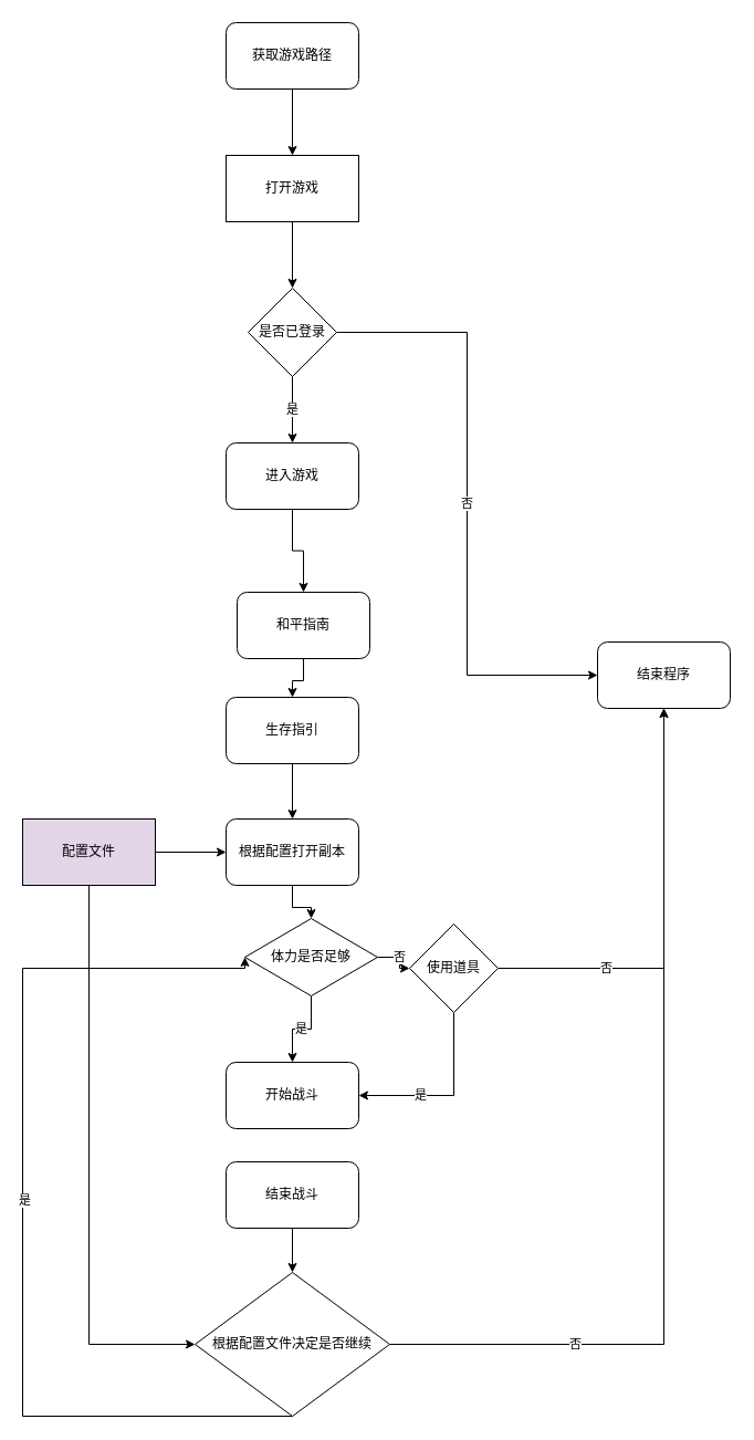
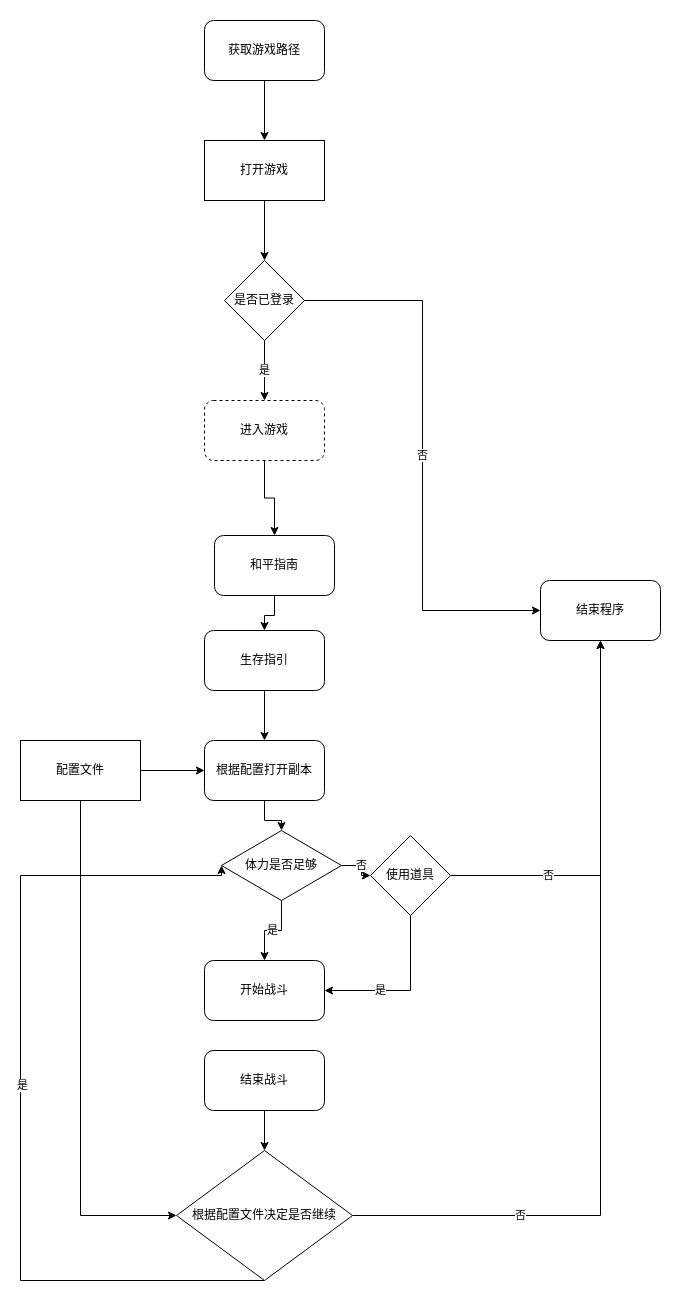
  <mxCell id="0" />
  <mxCell id="1" parent="0" />
  <mxCell id="2" value="" style="edgeStyle=orthogonalEdgeStyle;rounded=0;orthogonalLoop=1;jettySize=auto;html=1;" edge="1" parent="1" source="3" target="11"><mxGeometry relative="1" as="geometry" /></mxCell>
  <mxCell id="3" value="打开游戏" style="whiteSpace=wrap;html=1;rounded=0;" vertex="1" parent="1"><mxGeometry x="204" y="140" width="120" height="60" as="geometry" /></mxCell>
  <mxCell id="4" value="" style="edgeStyle=orthogonalEdgeStyle;rounded=0;orthogonalLoop=1;jettySize=auto;html=1;" edge="1" parent="1" source="5" target="3"><mxGeometry relative="1" as="geometry" /></mxCell>
  <mxCell id="5" value="获取游戏路径" style="rounded=1;whiteSpace=wrap;html=1;" vertex="1" parent="1"><mxGeometry x="204" y="20" width="120" height="60" as="geometry" /></mxCell>
  <mxCell id="6" value="" style="edgeStyle=orthogonalEdgeStyle;rounded=0;orthogonalLoop=1;jettySize=auto;html=1;" edge="1" parent="1" source="7" target="13"><mxGeometry relative="1" as="geometry" /></mxCell>
- <mxCell id="7" value="进入游戏" style="rounded=1;whiteSpace=wrap;html=1;" vertex="1" parent="1"><mxGeometry x="204" y="400" width="120" height="60" as="geometry" /></mxCell>
+ <mxCell id="7" value="进入游戏" style="rounded=1;whiteSpace=wrap;html=1;dashed=1;" vertex="1" parent="1"><mxGeometry x="204" y="400" width="120" height="60" as="geometry" /></mxCell>
  <mxCell id="8" value="结束程序" style="rounded=1;whiteSpace=wrap;html=1;" vertex="1" parent="1"><mxGeometry x="540" y="580" width="120" height="60" as="geometry" /></mxCell>
  <mxCell id="9" value="否" style="edgeStyle=orthogonalEdgeStyle;rounded=0;orthogonalLoop=1;jettySize=auto;html=1;entryX=0;entryY=0.5;entryDx=0;entryDy=0;" edge="1" parent="1" source="11" target="8"><mxGeometry relative="1" as="geometry" /></mxCell>
  <mxCell id="10" value="是" style="edgeStyle=orthogonalEdgeStyle;rounded=0;orthogonalLoop=1;jettySize=auto;html=1;" edge="1" parent="1" source="11" target="7"><mxGeometry relative="1" as="geometry" /></mxCell>
  <mxCell id="11" value="是否已登录" style="rhombus;whiteSpace=wrap;html=1;" vertex="1" parent="1"><mxGeometry x="224" y="260" width="80" height="80" as="geometry" /></mxCell>
  <mxCell id="12" value="" style="edgeStyle=orthogonalEdgeStyle;rounded=0;orthogonalLoop=1;jettySize=auto;html=1;" edge="1" parent="1" source="13" target="15"><mxGeometry relative="1" as="geometry" /></mxCell>
  <mxCell id="13" value="和平指南" style="whiteSpace=wrap;html=1;rounded=1;" vertex="1" parent="1"><mxGeometry x="214" y="535" width="120" height="60" as="geometry" /></mxCell>
  <mxCell id="14" value="" style="edgeStyle=orthogonalEdgeStyle;rounded=0;orthogonalLoop=1;jettySize=auto;html=1;" edge="1" parent="1" source="15" target="20"><mxGeometry relative="1" as="geometry" /></mxCell>
  <mxCell id="15" value="生存指引" style="whiteSpace=wrap;html=1;rounded=1;" vertex="1" parent="1"><mxGeometry x="204" y="630" width="120" height="60" as="geometry" /></mxCell>
  <mxCell id="16" style="edgeStyle=orthogonalEdgeStyle;rounded=0;orthogonalLoop=1;jettySize=auto;html=1;entryX=0;entryY=0.5;entryDx=0;entryDy=0;" edge="1" parent="1" source="18" target="20"><mxGeometry relative="1" as="geometry" /></mxCell>
  <mxCell id="17" style="edgeStyle=orthogonalEdgeStyle;rounded=0;orthogonalLoop=1;jettySize=auto;html=1;entryX=0;entryY=0.5;entryDx=0;entryDy=0;" edge="1" parent="1" source="18" target="30"><mxGeometry relative="1" as="geometry"><Array as="points"><mxPoint x="80" y="1215" /></Array></mxGeometry></mxCell>
- <mxCell id="18" value="配置文件" style="rounded=0;whiteSpace=wrap;html=1;fillColor=#e1d5e7;" vertex="1" parent="1"><mxGeometry x="20" y="740" width="120" height="60" as="geometry" /></mxCell>
+ <mxCell id="18" value="配置文件" style="rounded=0;whiteSpace=wrap;html=1;" vertex="1" parent="1"><mxGeometry x="20" y="740" width="120" height="60" as="geometry" /></mxCell>
  <mxCell id="19" value="" style="edgeStyle=orthogonalEdgeStyle;rounded=0;orthogonalLoop=1;jettySize=auto;html=1;" edge="1" parent="1" source="20" target="24"><mxGeometry relative="1" as="geometry" /></mxCell>
  <mxCell id="20" value="根据配置打开副本" style="rounded=1;whiteSpace=wrap;html=1;" vertex="1" parent="1"><mxGeometry x="204" y="740" width="120" height="60" as="geometry" /></mxCell>
  <mxCell id="21" value="开始战斗" style="rounded=1;whiteSpace=wrap;html=1;" vertex="1" parent="1"><mxGeometry x="204" y="960" width="120" height="60" as="geometry" /></mxCell>
  <mxCell id="22" value="是" style="edgeStyle=orthogonalEdgeStyle;rounded=0;orthogonalLoop=1;jettySize=auto;html=1;" edge="1" parent="1" source="24" target="21"><mxGeometry relative="1" as="geometry" /></mxCell>
  <mxCell id="23" value="否" style="edgeStyle=orthogonalEdgeStyle;rounded=0;orthogonalLoop=1;jettySize=auto;html=1;" edge="1" parent="1" source="24" target="34"><mxGeometry relative="1" as="geometry" /></mxCell>
  <mxCell id="24" value="体力是否足够" style="rhombus;whiteSpace=wrap;html=1;" vertex="1" parent="1"><mxGeometry x="221" y="830" width="120" height="70" as="geometry" /></mxCell>
  <mxCell id="25" value="" style="edgeStyle=orthogonalEdgeStyle;rounded=0;orthogonalLoop=1;jettySize=auto;html=1;" edge="1" parent="1" source="26" target="30"><mxGeometry relative="1" as="geometry" /></mxCell>
  <mxCell id="26" value="结束战斗" style="rounded=1;whiteSpace=wrap;html=1;" vertex="1" parent="1"><mxGeometry x="204" y="1050" width="120" height="60" as="geometry" /></mxCell>
  <mxCell id="27" value="否" style="edgeStyle=orthogonalEdgeStyle;rounded=0;orthogonalLoop=1;jettySize=auto;html=1;entryX=0.5;entryY=1;entryDx=0;entryDy=0;" edge="1" parent="1" source="30" target="8"><mxGeometry x="-0.592" relative="1" as="geometry"><mxPoint x="600" y="880" as="targetPoint" /><mxPoint as="offset" /></mxGeometry></mxCell>
  <mxCell id="28" style="edgeStyle=orthogonalEdgeStyle;rounded=0;orthogonalLoop=1;jettySize=auto;html=1;entryX=0;entryY=0.5;entryDx=0;entryDy=0;" edge="1" parent="1" source="30" target="24"><mxGeometry relative="1" as="geometry"><Array as="points"><mxPoint x="20" y="1280" /><mxPoint x="20" y="875" /></Array></mxGeometry></mxCell>
  <mxCell id="29" value="是" style="edgeLabel;html=1;align=center;verticalAlign=middle;resizable=0;points=[];" vertex="1" connectable="0" parent="28"><mxGeometry x="0.023" y="-1" relative="1" as="geometry"><mxPoint as="offset" /></mxGeometry></mxCell>
  <mxCell id="30" value="根据配置文件决定是否继续" style="rhombus;whiteSpace=wrap;html=1;" vertex="1" parent="1"><mxGeometry x="176" y="1150" width="176" height="130" as="geometry" /></mxCell>
  <mxCell id="31" value="是" style="edgeStyle=orthogonalEdgeStyle;rounded=0;orthogonalLoop=1;jettySize=auto;html=1;entryX=1;entryY=0.5;entryDx=0;entryDy=0;" edge="1" parent="1" source="34" target="21"><mxGeometry x="0.304" relative="1" as="geometry"><Array as="points"><mxPoint x="410" y="990" /></Array><mxPoint as="offset" /></mxGeometry></mxCell>
  <mxCell id="32" style="edgeStyle=orthogonalEdgeStyle;rounded=0;orthogonalLoop=1;jettySize=auto;html=1;entryX=0.5;entryY=1;entryDx=0;entryDy=0;" edge="1" parent="1" source="34" target="8"><mxGeometry relative="1" as="geometry" /></mxCell>
  <mxCell id="33" value="否" style="edgeLabel;html=1;align=center;verticalAlign=middle;resizable=0;points=[];" vertex="1" connectable="0" parent="32"><mxGeometry x="-0.498" y="1" relative="1" as="geometry"><mxPoint as="offset" /></mxGeometry></mxCell>
  <mxCell id="34" value="使用道具" style="rhombus;whiteSpace=wrap;html=1;" vertex="1" parent="1"><mxGeometry x="370" y="835" width="80" height="80" as="geometry" /></mxCell>
